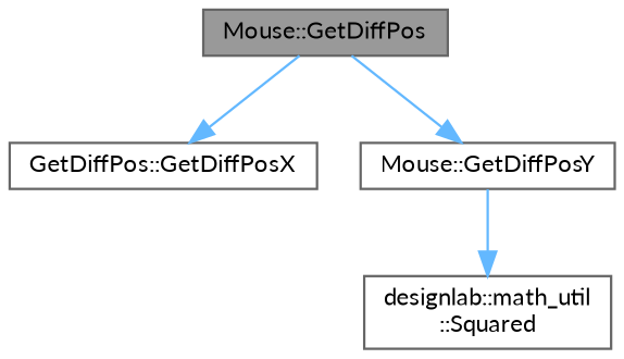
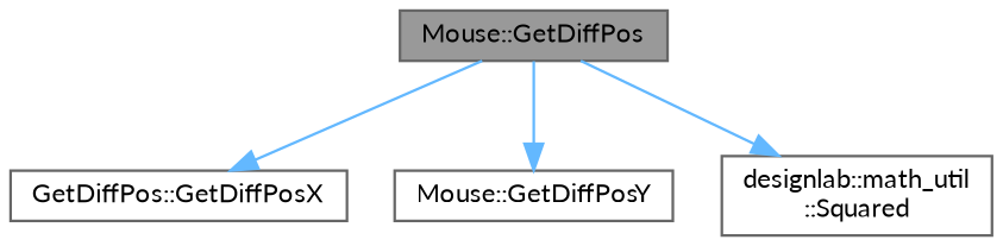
  digraph {
    fontname=Lato
    rankdir=TB
    node [color=grey40 fillcolor=white fontname=Lato fontsize=10 shape=box style=filled]
    edge [color=steelblue1 fontname=Lato fontsize=10 labelfontname=Helvetica labelfontsize=10 style=solid]
    n1 [color=gray40 fillcolor=grey60 fontcolor=black height=0.2 label="Mouse::GetDiffPos" width=0.4]
    n2 [height=0.2 label="GetDiffPos::GetDiffPosX" width=0.4]
    n3 [height=0.2 label="Mouse::GetDiffPosY" width=0.4]
    n4 [height=0.2 label="designlab::math_util\l::Squared" width=0.4]
    n1 -> n2
    n1 -> n3
-   n3 -> n4
+   n1 -> n4
  }
